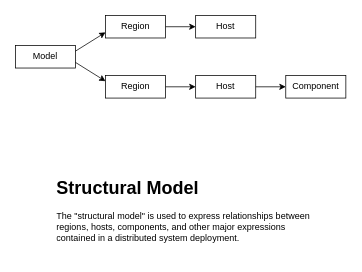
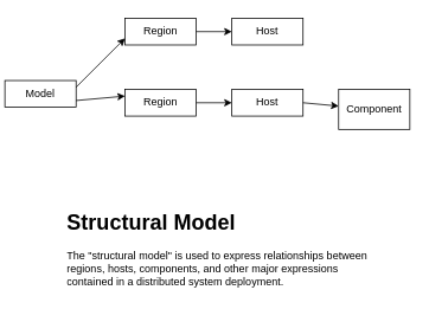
  <mxCell id="0" />
  <mxCell id="1" parent="0" />
  <mxCell id="2" value="&lt;h1&gt;Structural Model&lt;/h1&gt;&lt;p&gt;The &quot;structural model&quot; is used to express relationships between regions, hosts, components, and other major expressions contained in a distributed system deployment.&lt;/p&gt;" style="text;html=1;strokeColor=none;fillColor=none;spacing=5;spacingTop=-20;whiteSpace=wrap;overflow=hidden;rounded=0;" parent="1" vertex="1"><mxGeometry x="70" y="230" width="360" height="110" as="geometry" /></mxCell>
- <mxCell id="3" value="Model" style="rounded=0;whiteSpace=wrap;html=1;" vertex="1" parent="1"><mxGeometry x="20" y="60" width="80" height="30" as="geometry" /></mxCell>
+ <mxCell id="3" value="Model" style="rounded=0;whiteSpace=wrap;html=1;" vertex="1" parent="1"><mxGeometry x="5" y="90" width="80" height="30" as="geometry" /></mxCell>
  <mxCell id="4" value="Region" style="rounded=0;whiteSpace=wrap;html=1;" vertex="1" parent="1"><mxGeometry x="140" y="20" width="80" height="30" as="geometry" /></mxCell>
  <mxCell id="5" value="Region" style="rounded=0;whiteSpace=wrap;html=1;" vertex="1" parent="1"><mxGeometry x="140" y="100" width="80" height="30" as="geometry" /></mxCell>
  <mxCell id="6" value="" style="endArrow=classic;html=1;entryX=0;entryY=0.75;entryDx=0;entryDy=0;exitX=1;exitY=0.25;exitDx=0;exitDy=0;" edge="1" parent="1" source="3" target="4"><mxGeometry width="50" height="50" relative="1" as="geometry"><mxPoint x="26" y="75" as="sourcePoint" /><mxPoint x="76" y="25" as="targetPoint" /></mxGeometry></mxCell>
  <mxCell id="7" value="" style="endArrow=classic;html=1;exitX=1;exitY=0.75;exitDx=0;exitDy=0;entryX=0;entryY=0.25;entryDx=0;entryDy=0;" edge="1" parent="1" source="3" target="5"><mxGeometry width="50" height="50" relative="1" as="geometry"><mxPoint x="26" y="245" as="sourcePoint" /><mxPoint x="76" y="195" as="targetPoint" /></mxGeometry></mxCell>
  <mxCell id="8" value="Host" style="rounded=0;whiteSpace=wrap;html=1;" vertex="1" parent="1"><mxGeometry x="260" y="20" width="80" height="30" as="geometry" /></mxCell>
  <mxCell id="9" value="Host" style="rounded=0;whiteSpace=wrap;html=1;" vertex="1" parent="1"><mxGeometry x="260" y="100" width="80" height="30" as="geometry" /></mxCell>
- <mxCell id="10" value="Component" style="rounded=0;whiteSpace=wrap;html=1;" vertex="1" parent="1"><mxGeometry x="380" y="100" width="80" height="30" as="geometry" /></mxCell>
+ <mxCell id="10" value="Component" style="rounded=0;whiteSpace=wrap;html=1;" vertex="1" parent="1"><mxGeometry x="380" y="100" width="80" height="45" as="geometry" /></mxCell>
  <mxCell id="11" value="" style="endArrow=classic;html=1;exitX=1;exitY=0.5;exitDx=0;exitDy=0;" edge="1" parent="1" source="9" target="10"><mxGeometry width="50" height="50" relative="1" as="geometry"><mxPoint x="346" y="255" as="sourcePoint" /><mxPoint x="396" y="205" as="targetPoint" /></mxGeometry></mxCell>
  <mxCell id="12" value="" style="endArrow=classic;html=1;exitX=1;exitY=0.5;exitDx=0;exitDy=0;entryX=0;entryY=0.5;entryDx=0;entryDy=0;" edge="1" parent="1" source="5" target="9"><mxGeometry width="50" height="50" relative="1" as="geometry"><mxPoint x="206" y="275" as="sourcePoint" /><mxPoint x="256" y="225" as="targetPoint" /></mxGeometry></mxCell>
  <mxCell id="13" value="" style="endArrow=classic;html=1;exitX=1;exitY=0.5;exitDx=0;exitDy=0;entryX=0;entryY=0.5;entryDx=0;entryDy=0;" edge="1" parent="1" source="4" target="8"><mxGeometry width="50" height="50" relative="1" as="geometry"><mxPoint x="166" y="135" as="sourcePoint" /><mxPoint x="216" y="85" as="targetPoint" /></mxGeometry></mxCell>
